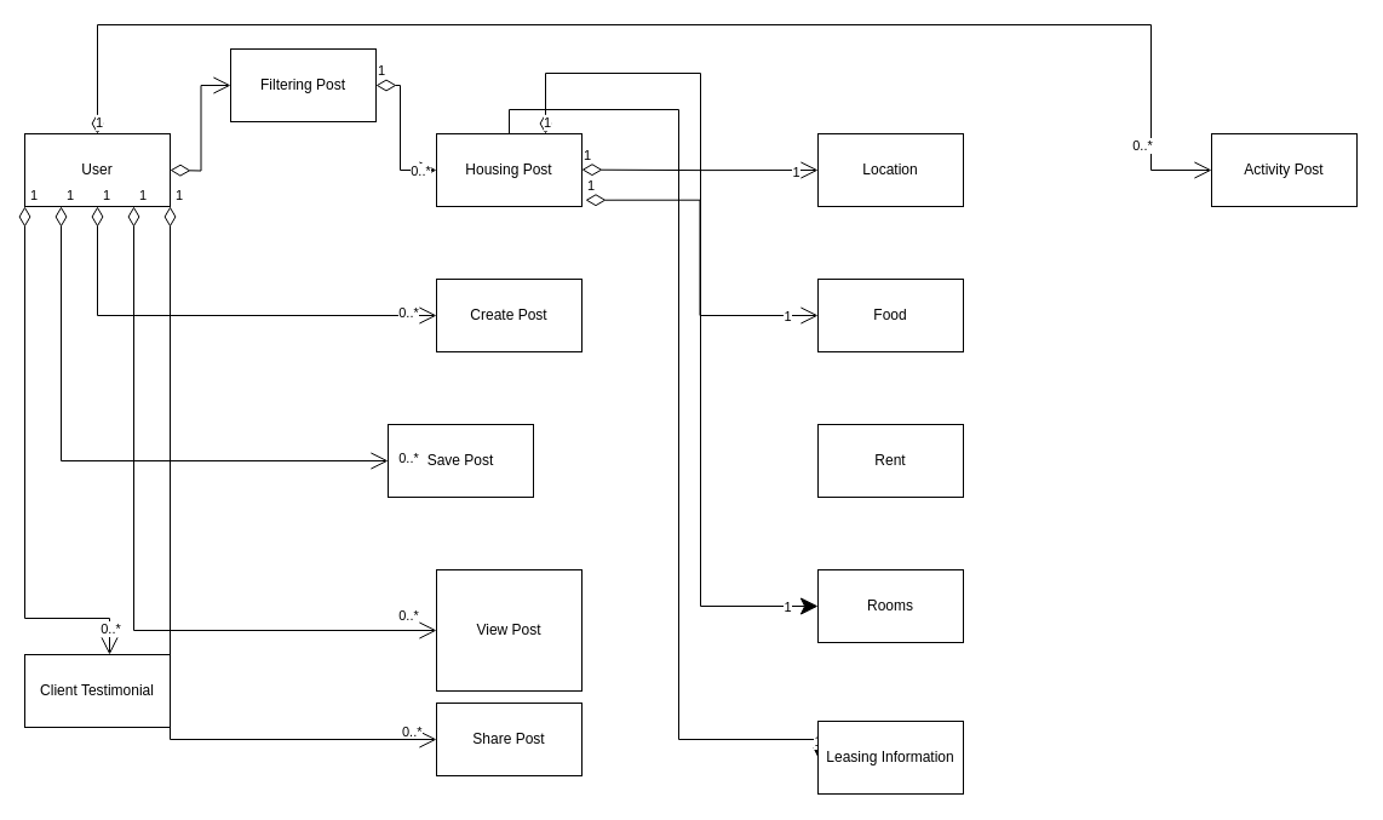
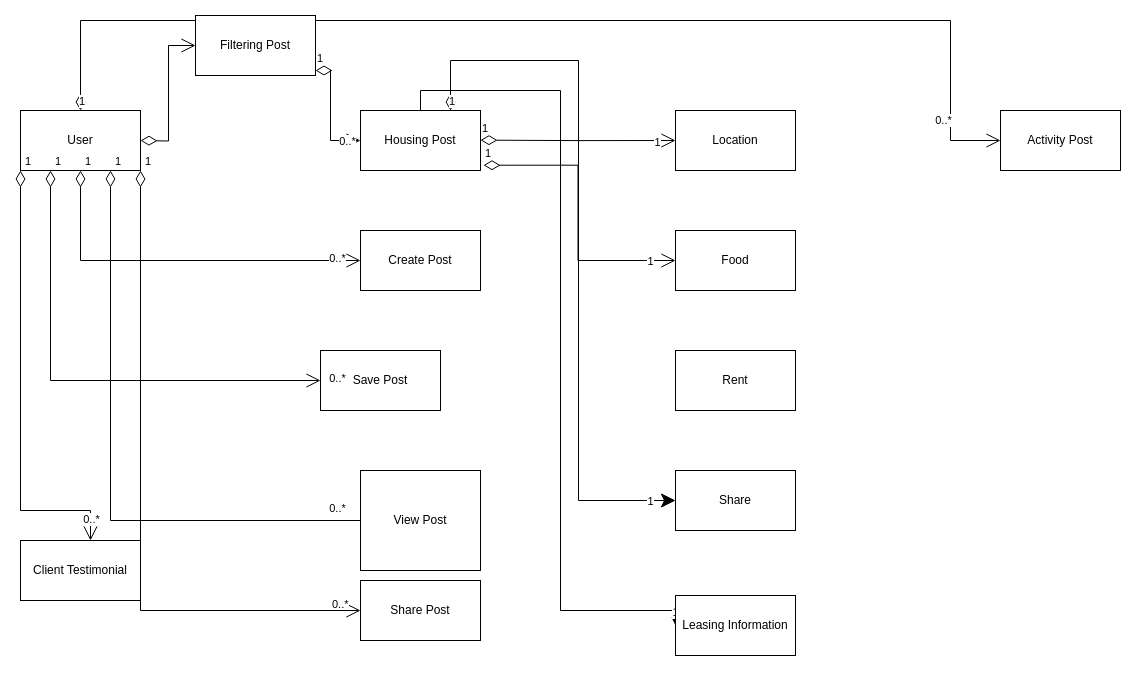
  <mxCell id="0" />
  <mxCell id="1" parent="0" />
  <mxCell id="2" value="User" style="rounded=0;whiteSpace=wrap;html=1;" vertex="1" parent="1"><mxGeometry x="20" y="110" width="120" height="60" as="geometry" /></mxCell>
  <mxCell id="3" style="edgeStyle=orthogonalEdgeStyle;rounded=0;orthogonalLoop=1;jettySize=auto;html=1;exitX=0.5;exitY=0;exitDx=0;exitDy=0;entryX=0;entryY=0.5;entryDx=0;entryDy=0;" edge="1" parent="1" source="5" target="32"><mxGeometry relative="1" as="geometry"><Array as="points"><mxPoint x="420" y="90" /><mxPoint x="560" y="90" /><mxPoint x="560" y="610" /></Array></mxGeometry></mxCell>
  <mxCell id="4" value="1" style="edgeLabel;html=1;align=center;verticalAlign=middle;resizable=0;points=[];" vertex="1" connectable="0" parent="3"><mxGeometry x="0.96" y="-1" relative="1" as="geometry"><mxPoint as="offset" /></mxGeometry></mxCell>
  <mxCell id="5" value="Housing Post" style="rounded=0;whiteSpace=wrap;html=1;" vertex="1" parent="1"><mxGeometry x="360" y="110" width="120" height="60" as="geometry" /></mxCell>
  <mxCell id="6" value="Activity Post" style="rounded=0;whiteSpace=wrap;html=1;" vertex="1" parent="1"><mxGeometry x="1000" y="110" width="120" height="60" as="geometry" /></mxCell>
  <mxCell id="7" value="Save Post" style="rounded=0;whiteSpace=wrap;html=1;" vertex="1" parent="1"><mxGeometry x="320" y="350" width="120" height="60" as="geometry" /></mxCell>
  <mxCell id="8" value="Client Testimonial" style="rounded=0;whiteSpace=wrap;html=1;" vertex="1" parent="1"><mxGeometry x="20" y="540" width="120" height="60" as="geometry" /></mxCell>
  <mxCell id="9" value="Location" style="rounded=0;whiteSpace=wrap;html=1;" vertex="1" parent="1"><mxGeometry x="675" y="110" width="120" height="60" as="geometry" /></mxCell>
  <mxCell id="10" value="Food" style="rounded=0;whiteSpace=wrap;html=1;" vertex="1" parent="1"><mxGeometry x="675" y="230" width="120" height="60" as="geometry" /></mxCell>
  <mxCell id="11" value="Rent" style="rounded=0;whiteSpace=wrap;html=1;" vertex="1" parent="1"><mxGeometry x="675" y="350" width="120" height="60" as="geometry" /></mxCell>
  <mxCell id="12" value="Share Post" style="rounded=0;whiteSpace=wrap;html=1;" vertex="1" parent="1"><mxGeometry x="360" y="580" width="120" height="60" as="geometry" /></mxCell>
- <mxCell id="13" value="Rooms" style="rounded=0;whiteSpace=wrap;html=1;" vertex="1" parent="1"><mxGeometry x="675" y="470" width="120" height="60" as="geometry" /></mxCell>
+ <mxCell id="13" value="Share" style="rounded=0;whiteSpace=wrap;html=1;" vertex="1" parent="1"><mxGeometry x="675" y="470" width="120" height="60" as="geometry" /></mxCell>
  <mxCell id="14" value="Create Post" style="rounded=0;whiteSpace=wrap;html=1;" vertex="1" parent="1"><mxGeometry x="360" y="230" width="120" height="60" as="geometry" /></mxCell>
  <mxCell id="15" value="View Post" style="rounded=0;whiteSpace=wrap;html=1;" vertex="1" parent="1"><mxGeometry x="360" y="470" width="120" height="100" as="geometry" /></mxCell>
  <mxCell id="16" value="1" style="endArrow=open;html=1;endSize=12;startArrow=diamondThin;startSize=14;startFill=0;edgeStyle=orthogonalEdgeStyle;align=left;verticalAlign=bottom;rounded=0;entryX=0;entryY=0.5;entryDx=0;entryDy=0;" edge="1" parent="1" source="38"><mxGeometry x="-1" y="3" relative="1" as="geometry"><mxPoint x="140" y="140" as="sourcePoint" /><mxPoint x="360" y="140" as="targetPoint" /><Array as="points"><mxPoint x="330" y="70" /><mxPoint x="330" y="140" /></Array></mxGeometry></mxCell>
  <mxCell id="17" value="0..*" style="edgeLabel;html=1;align=center;verticalAlign=middle;resizable=0;points=[];" vertex="1" connectable="0" parent="16"><mxGeometry x="0.876" y="-1" relative="1" as="geometry"><mxPoint x="-7" y="-1" as="offset" /></mxGeometry></mxCell>
  <mxCell id="18" value="1" style="endArrow=open;html=1;endSize=12;startArrow=diamondThin;startSize=14;startFill=0;edgeStyle=orthogonalEdgeStyle;align=left;verticalAlign=bottom;rounded=0;entryX=0;entryY=0.5;entryDx=0;entryDy=0;exitX=0.5;exitY=1;exitDx=0;exitDy=0;" edge="1" parent="1" source="2" target="14"><mxGeometry x="-1" y="3" relative="1" as="geometry"><mxPoint x="80" y="210" as="sourcePoint" /><mxPoint x="240" y="210" as="targetPoint" /></mxGeometry></mxCell>
  <mxCell id="19" value="1" style="endArrow=open;html=1;endSize=12;startArrow=diamondThin;startSize=14;startFill=0;edgeStyle=orthogonalEdgeStyle;align=left;verticalAlign=bottom;rounded=0;entryX=0;entryY=0.5;entryDx=0;entryDy=0;exitX=0.25;exitY=1;exitDx=0;exitDy=0;" edge="1" parent="1" source="2" target="7"><mxGeometry x="-1" y="3" relative="1" as="geometry"><mxPoint x="70" y="350" as="sourcePoint" /><mxPoint x="230" y="350" as="targetPoint" /></mxGeometry></mxCell>
- <mxCell id="20" value="1" style="endArrow=open;html=1;endSize=12;startArrow=diamondThin;startSize=14;startFill=0;edgeStyle=orthogonalEdgeStyle;align=left;verticalAlign=bottom;rounded=0;exitX=0.75;exitY=1;exitDx=0;exitDy=0;entryX=0;entryY=0.5;entryDx=0;entryDy=0;" edge="1" parent="1" source="2" target="15"><mxGeometry x="-1" y="3" relative="1" as="geometry"><mxPoint x="60" y="180" as="sourcePoint" /><mxPoint x="350" y="460" as="targetPoint" /></mxGeometry></mxCell>
+ <mxCell id="20" value="1" style="endArrow=none;html=1;endSize=12;startArrow=diamondThin;startSize=14;startFill=0;edgeStyle=orthogonalEdgeStyle;align=left;verticalAlign=bottom;rounded=0;exitX=0.75;exitY=1;exitDx=0;exitDy=0;entryX=0;entryY=0.5;entryDx=0;entryDy=0;" edge="1" parent="1" source="2" target="15"><mxGeometry x="-1" y="3" relative="1" as="geometry"><mxPoint x="60" y="180" as="sourcePoint" /><mxPoint x="350" y="460" as="targetPoint" /></mxGeometry></mxCell>
  <mxCell id="21" value="0..*" style="edgeLabel;html=1;align=center;verticalAlign=middle;resizable=0;points=[];" vertex="1" connectable="0" parent="1"><mxGeometry x="359.999" y="210" as="geometry"><mxPoint x="-23" y="47" as="offset" /></mxGeometry></mxCell>
  <mxCell id="22" value="0..*" style="edgeLabel;html=1;align=center;verticalAlign=middle;resizable=0;points=[];" vertex="1" connectable="0" parent="1"><mxGeometry x="359.999" y="330" as="geometry"><mxPoint x="-23" y="47" as="offset" /></mxGeometry></mxCell>
  <mxCell id="23" value="0..*" style="edgeLabel;html=1;align=center;verticalAlign=middle;resizable=0;points=[];" vertex="1" connectable="0" parent="1"><mxGeometry x="359.999" y="460" as="geometry"><mxPoint x="-23" y="47" as="offset" /></mxGeometry></mxCell>
  <mxCell id="24" value="1" style="endArrow=open;html=1;endSize=12;startArrow=diamondThin;startSize=14;startFill=0;edgeStyle=orthogonalEdgeStyle;align=left;verticalAlign=bottom;rounded=0;exitX=0.5;exitY=0;exitDx=0;exitDy=0;" edge="1" parent="1" source="2" target="6"><mxGeometry x="-1" y="3" relative="1" as="geometry"><mxPoint x="320" y="110" as="sourcePoint" /><mxPoint x="520" y="50" as="targetPoint" /><Array as="points"><mxPoint x="80" y="20" /><mxPoint x="950" y="20" /></Array></mxGeometry></mxCell>
  <mxCell id="25" value="0..*" style="edgeLabel;html=1;align=center;verticalAlign=middle;resizable=0;points=[];" vertex="1" connectable="0" parent="24"><mxGeometry x="0.876" y="-1" relative="1" as="geometry"><mxPoint x="-7" y="-1" as="offset" /></mxGeometry></mxCell>
  <mxCell id="26" value="1" style="endArrow=open;html=1;endSize=12;startArrow=diamondThin;startSize=14;startFill=0;edgeStyle=orthogonalEdgeStyle;align=left;verticalAlign=bottom;rounded=0;entryX=0;entryY=0.5;entryDx=0;entryDy=0;" edge="1" parent="1" target="9"><mxGeometry x="-1" y="3" relative="1" as="geometry"><mxPoint x="480" y="139.63" as="sourcePoint" /><mxPoint x="630" y="140" as="targetPoint" /></mxGeometry></mxCell>
  <mxCell id="27" value="1" style="edgeLabel;html=1;align=center;verticalAlign=middle;resizable=0;points=[];" vertex="1" connectable="0" parent="26"><mxGeometry x="0.827" y="-1" relative="1" as="geometry"><mxPoint x="-1" as="offset" /></mxGeometry></mxCell>
  <mxCell id="28" value="1" style="endArrow=open;html=1;endSize=12;startArrow=diamondThin;startSize=14;startFill=0;edgeStyle=orthogonalEdgeStyle;align=left;verticalAlign=bottom;rounded=0;exitX=0;exitY=1;exitDx=0;exitDy=0;" edge="1" parent="1" source="2"><mxGeometry x="-1" y="3" relative="1" as="geometry"><mxPoint x="30" y="195" as="sourcePoint" /><mxPoint x="90" y="540" as="targetPoint" /><Array as="points"><mxPoint x="20" y="510" /><mxPoint x="90" y="510" /></Array></mxGeometry></mxCell>
  <mxCell id="29" value="0..*" style="edgeLabel;html=1;align=center;verticalAlign=middle;resizable=0;points=[];" vertex="1" connectable="0" parent="28"><mxGeometry x="0.9" relative="1" as="geometry"><mxPoint as="offset" /></mxGeometry></mxCell>
  <mxCell id="30" value="1" style="endArrow=open;html=1;endSize=12;startArrow=diamondThin;startSize=14;startFill=0;edgeStyle=orthogonalEdgeStyle;align=left;verticalAlign=bottom;rounded=0;exitX=1;exitY=1;exitDx=0;exitDy=0;entryX=0;entryY=0.5;entryDx=0;entryDy=0;" edge="1" parent="1" source="2" target="12"><mxGeometry x="-1" y="3" relative="1" as="geometry"><mxPoint x="130" y="181" as="sourcePoint" /><mxPoint x="330" y="620" as="targetPoint" /><Array as="points"><mxPoint x="140" y="610" /></Array></mxGeometry></mxCell>
  <mxCell id="31" value="&lt;span style=&quot;color: rgb(0, 0, 0); font-family: Helvetica; font-size: 11px; font-style: normal; font-variant-ligatures: normal; font-variant-caps: normal; font-weight: 400; letter-spacing: normal; orphans: 2; text-align: center; text-indent: 0px; text-transform: none; widows: 2; word-spacing: 0px; -webkit-text-stroke-width: 0px; background-color: rgb(255, 255, 255); text-decoration-thickness: initial; text-decoration-style: initial; text-decoration-color: initial; float: none; display: inline !important;&quot;&gt;0..*&lt;/span&gt;" style="text;whiteSpace=wrap;html=1;" vertex="1" parent="1"><mxGeometry x="330" y="590" width="50" height="40" as="geometry" /></mxCell>
  <mxCell id="32" value="Leasing Information" style="rounded=0;whiteSpace=wrap;html=1;" vertex="1" parent="1"><mxGeometry x="675" y="595" width="120" height="60" as="geometry" /></mxCell>
  <mxCell id="33" value="1" style="endArrow=open;html=1;endSize=12;startArrow=diamondThin;startSize=14;startFill=0;edgeStyle=orthogonalEdgeStyle;align=left;verticalAlign=bottom;rounded=0;entryX=0;entryY=0.5;entryDx=0;entryDy=0;exitX=1.025;exitY=0.912;exitDx=0;exitDy=0;exitPerimeter=0;" edge="1" parent="1" source="5" target="10"><mxGeometry x="-1" y="3" relative="1" as="geometry"><mxPoint x="490" y="149.63" as="sourcePoint" /><mxPoint x="640" y="150" as="targetPoint" /></mxGeometry></mxCell>
  <mxCell id="34" value="1" style="edgeLabel;html=1;align=center;verticalAlign=middle;resizable=0;points=[];" vertex="1" connectable="0" parent="33"><mxGeometry x="0.876" y="-1" relative="1" as="geometry"><mxPoint x="-7" y="-1" as="offset" /></mxGeometry></mxCell>
  <mxCell id="35" value="1" style="endArrow=classic;html=1;endSize=12;startArrow=diamondThin;startSize=14;startFill=0;edgeStyle=orthogonalEdgeStyle;align=left;verticalAlign=bottom;rounded=0;exitX=0.75;exitY=0;exitDx=0;exitDy=0;entryX=0;entryY=0.5;entryDx=0;entryDy=0;" edge="1" parent="1" source="5" target="13"><mxGeometry x="-1" y="3" relative="1" as="geometry"><mxPoint x="420" y="80" as="sourcePoint" /><mxPoint x="580" y="501.538" as="targetPoint" /><Array as="points"><mxPoint x="450" y="60" /><mxPoint x="578" y="60" /><mxPoint x="578" y="500" /></Array></mxGeometry></mxCell>
  <mxCell id="36" value="1" style="edgeLabel;html=1;align=center;verticalAlign=middle;resizable=0;points=[];" vertex="1" connectable="0" parent="35"><mxGeometry x="0.962" y="2" relative="1" as="geometry"><mxPoint x="-12" y="2" as="offset" /></mxGeometry></mxCell>
  <mxCell id="37" value="" style="endArrow=open;html=1;endSize=12;startArrow=diamondThin;startSize=14;startFill=0;edgeStyle=orthogonalEdgeStyle;align=left;verticalAlign=bottom;rounded=0;entryX=0;entryY=0.5;entryDx=0;entryDy=0;" edge="1" parent="1" target="38"><mxGeometry x="-1" y="3" relative="1" as="geometry"><mxPoint x="140" y="140" as="sourcePoint" /><mxPoint x="360" y="140" as="targetPoint" /></mxGeometry></mxCell>
- <mxCell id="38" value="Filtering Post" style="rounded=0;whiteSpace=wrap;html=1;" vertex="1" parent="1"><mxGeometry x="190" y="40" width="120" height="60" as="geometry" /></mxCell>
+ <mxCell id="38" value="Filtering Post" style="rounded=0;whiteSpace=wrap;html=1;" vertex="1" parent="1"><mxGeometry x="195" y="15" width="120" height="60" as="geometry" /></mxCell>
